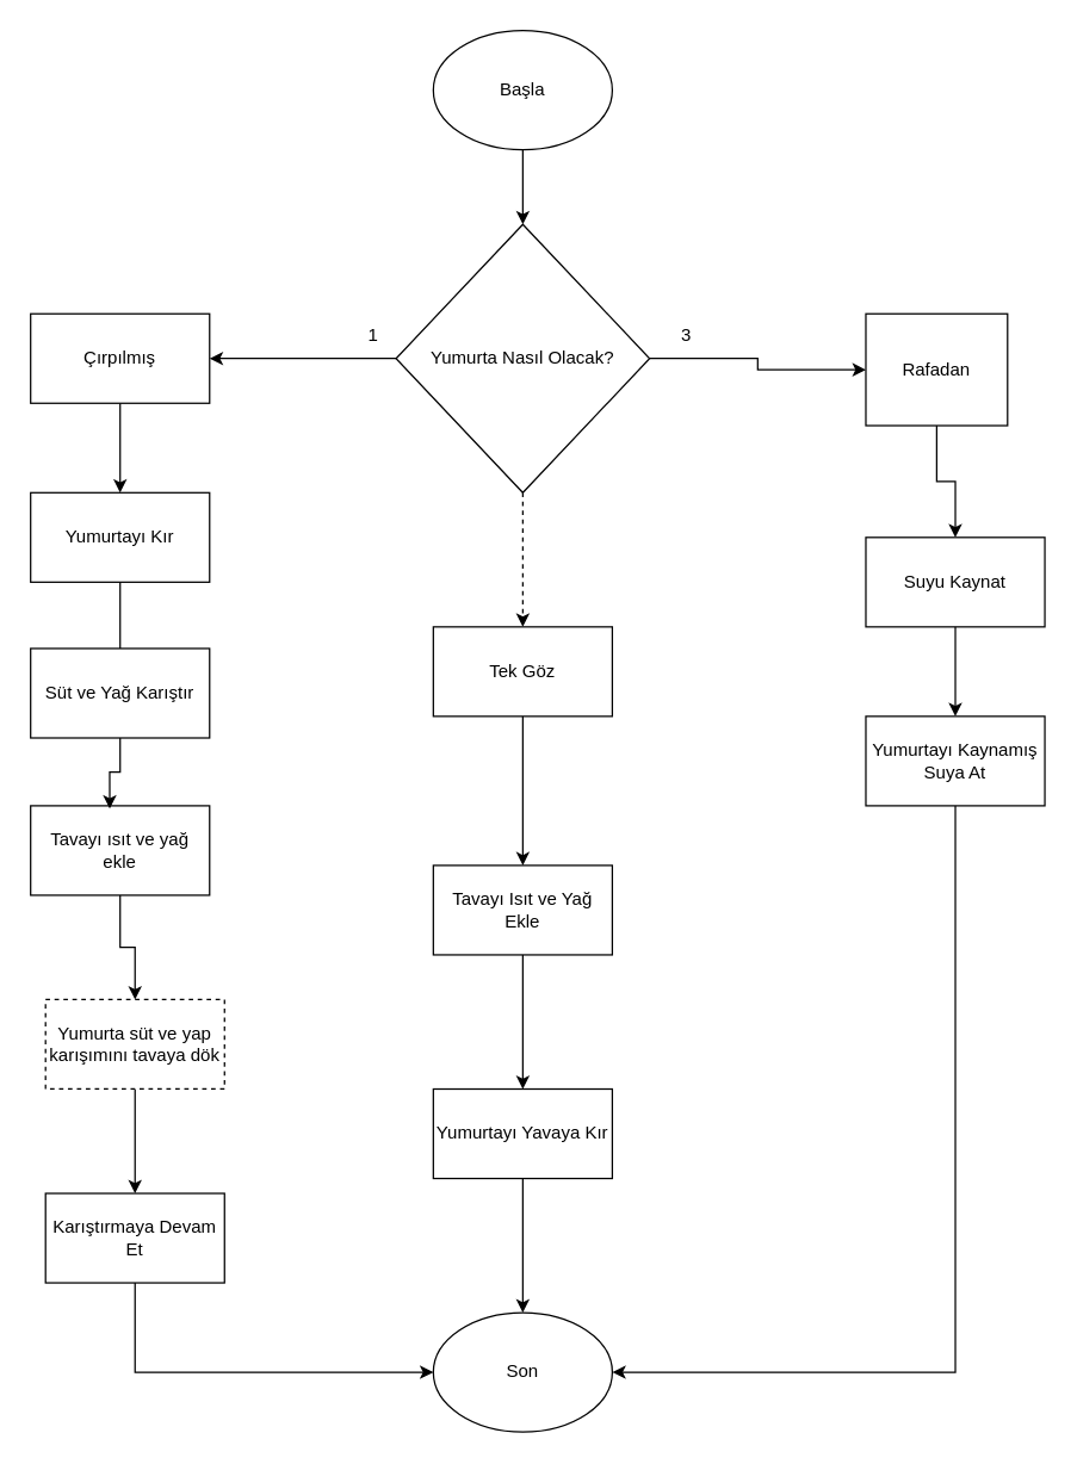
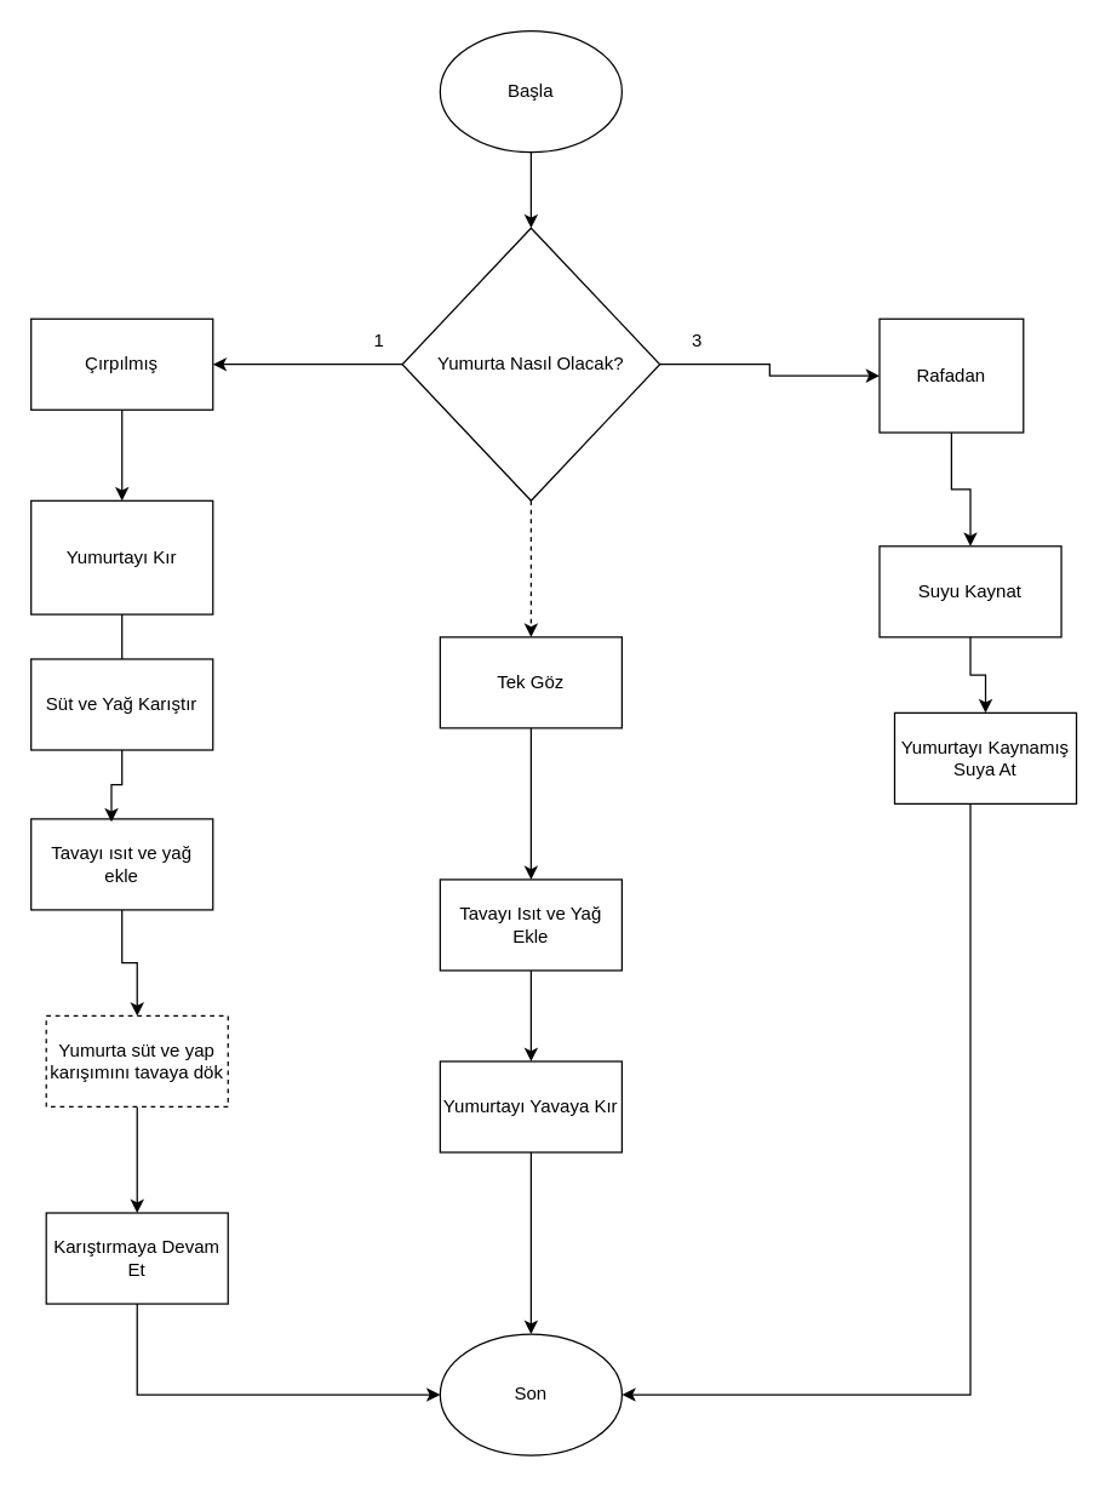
  <mxCell id="0" />
  <mxCell id="1" parent="0" />
  <mxCell id="2" style="edgeStyle=orthogonalEdgeStyle;rounded=0;orthogonalLoop=1;jettySize=auto;html=1;entryX=0.5;entryY=0;entryDx=0;entryDy=0;" edge="1" parent="1" source="3" target="7"><mxGeometry relative="1" as="geometry" /></mxCell>
  <mxCell id="3" value="Başla" style="ellipse;whiteSpace=wrap;html=1;" vertex="1" parent="1"><mxGeometry x="290" y="20" width="120" height="80" as="geometry" /></mxCell>
  <mxCell id="4" style="edgeStyle=orthogonalEdgeStyle;rounded=0;orthogonalLoop=1;jettySize=auto;html=1;dashed=1;" edge="1" parent="1" source="7" target="13"><mxGeometry relative="1" as="geometry" /></mxCell>
  <mxCell id="5" style="edgeStyle=orthogonalEdgeStyle;rounded=0;orthogonalLoop=1;jettySize=auto;html=1;entryX=1;entryY=0.5;entryDx=0;entryDy=0;" edge="1" parent="1" source="7" target="9"><mxGeometry relative="1" as="geometry" /></mxCell>
  <mxCell id="6" style="edgeStyle=orthogonalEdgeStyle;rounded=0;orthogonalLoop=1;jettySize=auto;html=1;" edge="1" parent="1" source="7" target="11"><mxGeometry relative="1" as="geometry" /></mxCell>
  <mxCell id="7" value="Yumurta Nasıl Olacak?" style="rhombus;whiteSpace=wrap;html=1;" vertex="1" parent="1"><mxGeometry x="265" y="150" width="170" height="180" as="geometry" /></mxCell>
  <mxCell id="8" style="edgeStyle=orthogonalEdgeStyle;rounded=0;orthogonalLoop=1;jettySize=auto;html=1;entryX=0.5;entryY=0;entryDx=0;entryDy=0;" edge="1" parent="1" source="9" target="17"><mxGeometry relative="1" as="geometry" /></mxCell>
  <mxCell id="9" value="Çırpılmış&lt;span style=&quot;color: rgba(0, 0, 0, 0); font-family: monospace; font-size: 0px; text-align: start; text-wrap-mode: nowrap;&quot;&gt;%3CmxGraphModel%3E%3Croot%3E%3CmxCell%20id%3D%220%22%2F%3E%3CmxCell%20id%3D%221%22%20parent%3D%220%22%2F%3E%3CmxCell%20id%3D%222%22%20value%3D%22Evet%22%20style%3D%22text%3Bhtml%3D1%3Balign%3Dcenter%3BverticalAlign%3Dmiddle%3BwhiteSpace%3Dwrap%3Brounded%3D0%3B%22%20vertex%3D%221%22%20parent%3D%221%22%3E%3CmxGeometry%20x%3D%22445%22%20y%3D%22485%22%20width%3D%2260%22%20height%3D%2230%22%20as%3D%22geometry%22%2F%3E%3C%2FmxCell%3E%3C%2Froot%3E%3C%2FmxGraphModel%3E&lt;/span&gt;" style="rounded=0;whiteSpace=wrap;html=1;" vertex="1" parent="1"><mxGeometry x="20" y="210" width="120" height="60" as="geometry" /></mxCell>
  <mxCell id="10" style="edgeStyle=orthogonalEdgeStyle;rounded=0;orthogonalLoop=1;jettySize=auto;html=1;entryX=0.5;entryY=0;entryDx=0;entryDy=0;" edge="1" parent="1" source="11" target="32"><mxGeometry relative="1" as="geometry" /></mxCell>
  <mxCell id="11" value="Rafadan" style="rounded=0;whiteSpace=wrap;html=1;" vertex="1" parent="1"><mxGeometry x="580" y="210" width="95" height="75" as="geometry" /></mxCell>
  <mxCell id="12" style="edgeStyle=orthogonalEdgeStyle;rounded=0;orthogonalLoop=1;jettySize=auto;html=1;" edge="1" parent="1" source="13" target="28"><mxGeometry relative="1" as="geometry" /></mxCell>
  <mxCell id="13" value="Tek Göz" style="rounded=0;whiteSpace=wrap;html=1;" vertex="1" parent="1"><mxGeometry x="290" y="420" width="120" height="60" as="geometry" /></mxCell>
  <mxCell id="14" value="1" style="text;html=1;align=center;verticalAlign=middle;whiteSpace=wrap;rounded=0;" vertex="1" parent="1"><mxGeometry x="220" y="210" width="60" height="30" as="geometry" /></mxCell>
  <mxCell id="15" value="3" style="text;html=1;align=center;verticalAlign=middle;whiteSpace=wrap;rounded=0;" vertex="1" parent="1"><mxGeometry x="430" y="210" width="60" height="30" as="geometry" /></mxCell>
  <mxCell id="16" style="edgeStyle=orthogonalEdgeStyle;rounded=0;orthogonalLoop=1;jettySize=auto;html=1;entryX=0.5;entryY=0;entryDx=0;entryDy=0;endArrow=none;" edge="1" parent="1" source="17" target="18"><mxGeometry relative="1" as="geometry" /></mxCell>
- <mxCell id="17" value="Yumurtayı Kır" style="rounded=0;whiteSpace=wrap;html=1;" vertex="1" parent="1"><mxGeometry x="20" y="330" width="120" height="60" as="geometry" /></mxCell>
+ <mxCell id="17" value="Yumurtayı Kır" style="rounded=0;whiteSpace=wrap;html=1;" vertex="1" parent="1"><mxGeometry x="20" y="330" width="120" height="75" as="geometry" /></mxCell>
  <mxCell id="18" value="Süt ve Yağ Karıştır" style="rounded=0;whiteSpace=wrap;html=1;" vertex="1" parent="1"><mxGeometry x="20" y="434.5" width="120" height="60" as="geometry" /></mxCell>
  <mxCell id="19" style="edgeStyle=orthogonalEdgeStyle;rounded=0;orthogonalLoop=1;jettySize=auto;html=1;" edge="1" parent="1" source="20" target="22"><mxGeometry relative="1" as="geometry" /></mxCell>
  <mxCell id="20" value="Tavayı ısıt ve yağ ekle" style="rounded=0;whiteSpace=wrap;html=1;" vertex="1" parent="1"><mxGeometry x="20" y="540" width="120" height="60" as="geometry" /></mxCell>
  <mxCell id="21" style="edgeStyle=orthogonalEdgeStyle;rounded=0;orthogonalLoop=1;jettySize=auto;html=1;entryX=0.5;entryY=0;entryDx=0;entryDy=0;" edge="1" parent="1" source="22" target="24"><mxGeometry relative="1" as="geometry" /></mxCell>
  <mxCell id="22" value="Yumurta süt ve yap karışımını tavaya dök" style="rounded=0;whiteSpace=wrap;html=1;dashed=1;" vertex="1" parent="1"><mxGeometry x="30" y="670" width="120" height="60" as="geometry" /></mxCell>
  <mxCell id="23" style="edgeStyle=orthogonalEdgeStyle;rounded=0;orthogonalLoop=1;jettySize=auto;html=1;entryX=0;entryY=0.5;entryDx=0;entryDy=0;" edge="1" parent="1" source="24" target="26"><mxGeometry relative="1" as="geometry"><Array as="points"><mxPoint x="90" y="920" /></Array></mxGeometry></mxCell>
  <mxCell id="24" value="Karıştırmaya Devam Et" style="rounded=0;whiteSpace=wrap;html=1;" vertex="1" parent="1"><mxGeometry x="30" y="800" width="120" height="60" as="geometry" /></mxCell>
  <mxCell id="25" style="edgeStyle=orthogonalEdgeStyle;rounded=0;orthogonalLoop=1;jettySize=auto;html=1;entryX=0.442;entryY=0.033;entryDx=0;entryDy=0;entryPerimeter=0;" edge="1" parent="1" source="18" target="20"><mxGeometry relative="1" as="geometry" /></mxCell>
  <mxCell id="26" value="Son" style="ellipse;whiteSpace=wrap;html=1;" vertex="1" parent="1"><mxGeometry x="290" y="880" width="120" height="80" as="geometry" /></mxCell>
  <mxCell id="27" style="edgeStyle=orthogonalEdgeStyle;rounded=0;orthogonalLoop=1;jettySize=auto;html=1;" edge="1" parent="1" source="28" target="30"><mxGeometry relative="1" as="geometry" /></mxCell>
  <mxCell id="28" value="Tavayı Isıt ve Yağ Ekle" style="rounded=0;whiteSpace=wrap;html=1;" vertex="1" parent="1"><mxGeometry x="290" y="580" width="120" height="60" as="geometry" /></mxCell>
  <mxCell id="29" style="edgeStyle=orthogonalEdgeStyle;rounded=0;orthogonalLoop=1;jettySize=auto;html=1;entryX=0.5;entryY=0;entryDx=0;entryDy=0;" edge="1" parent="1" source="30" target="26"><mxGeometry relative="1" as="geometry" /></mxCell>
- <mxCell id="30" value="Yumurtayı Yavaya Kır" style="rounded=0;whiteSpace=wrap;html=1;" vertex="1" parent="1"><mxGeometry x="290" y="730" width="120" height="60" as="geometry" /></mxCell>
+ <mxCell id="30" value="Yumurtayı Yavaya Kır" style="rounded=0;whiteSpace=wrap;html=1;" vertex="1" parent="1"><mxGeometry x="290" y="700" width="120" height="60" as="geometry" /></mxCell>
  <mxCell id="31" style="edgeStyle=orthogonalEdgeStyle;rounded=0;orthogonalLoop=1;jettySize=auto;html=1;" edge="1" parent="1" source="32" target="34"><mxGeometry relative="1" as="geometry" /></mxCell>
  <mxCell id="32" value="Suyu Kaynat" style="rounded=0;whiteSpace=wrap;html=1;" vertex="1" parent="1"><mxGeometry x="580" y="360" width="120" height="60" as="geometry" /></mxCell>
  <mxCell id="33" style="edgeStyle=orthogonalEdgeStyle;rounded=0;orthogonalLoop=1;jettySize=auto;html=1;entryX=1;entryY=0.5;entryDx=0;entryDy=0;" edge="1" parent="1" source="34" target="26"><mxGeometry relative="1" as="geometry"><Array as="points"><mxPoint x="640" y="920" /></Array></mxGeometry></mxCell>
- <mxCell id="34" value="Yumurtayı Kaynamış Suya At" style="rounded=0;whiteSpace=wrap;html=1;" vertex="1" parent="1"><mxGeometry x="580" y="480" width="120" height="60" as="geometry" /></mxCell>
+ <mxCell id="34" value="Yumurtayı Kaynamış Suya At" style="rounded=0;whiteSpace=wrap;html=1;" vertex="1" parent="1"><mxGeometry x="590" y="470" width="120" height="60" as="geometry" /></mxCell>
